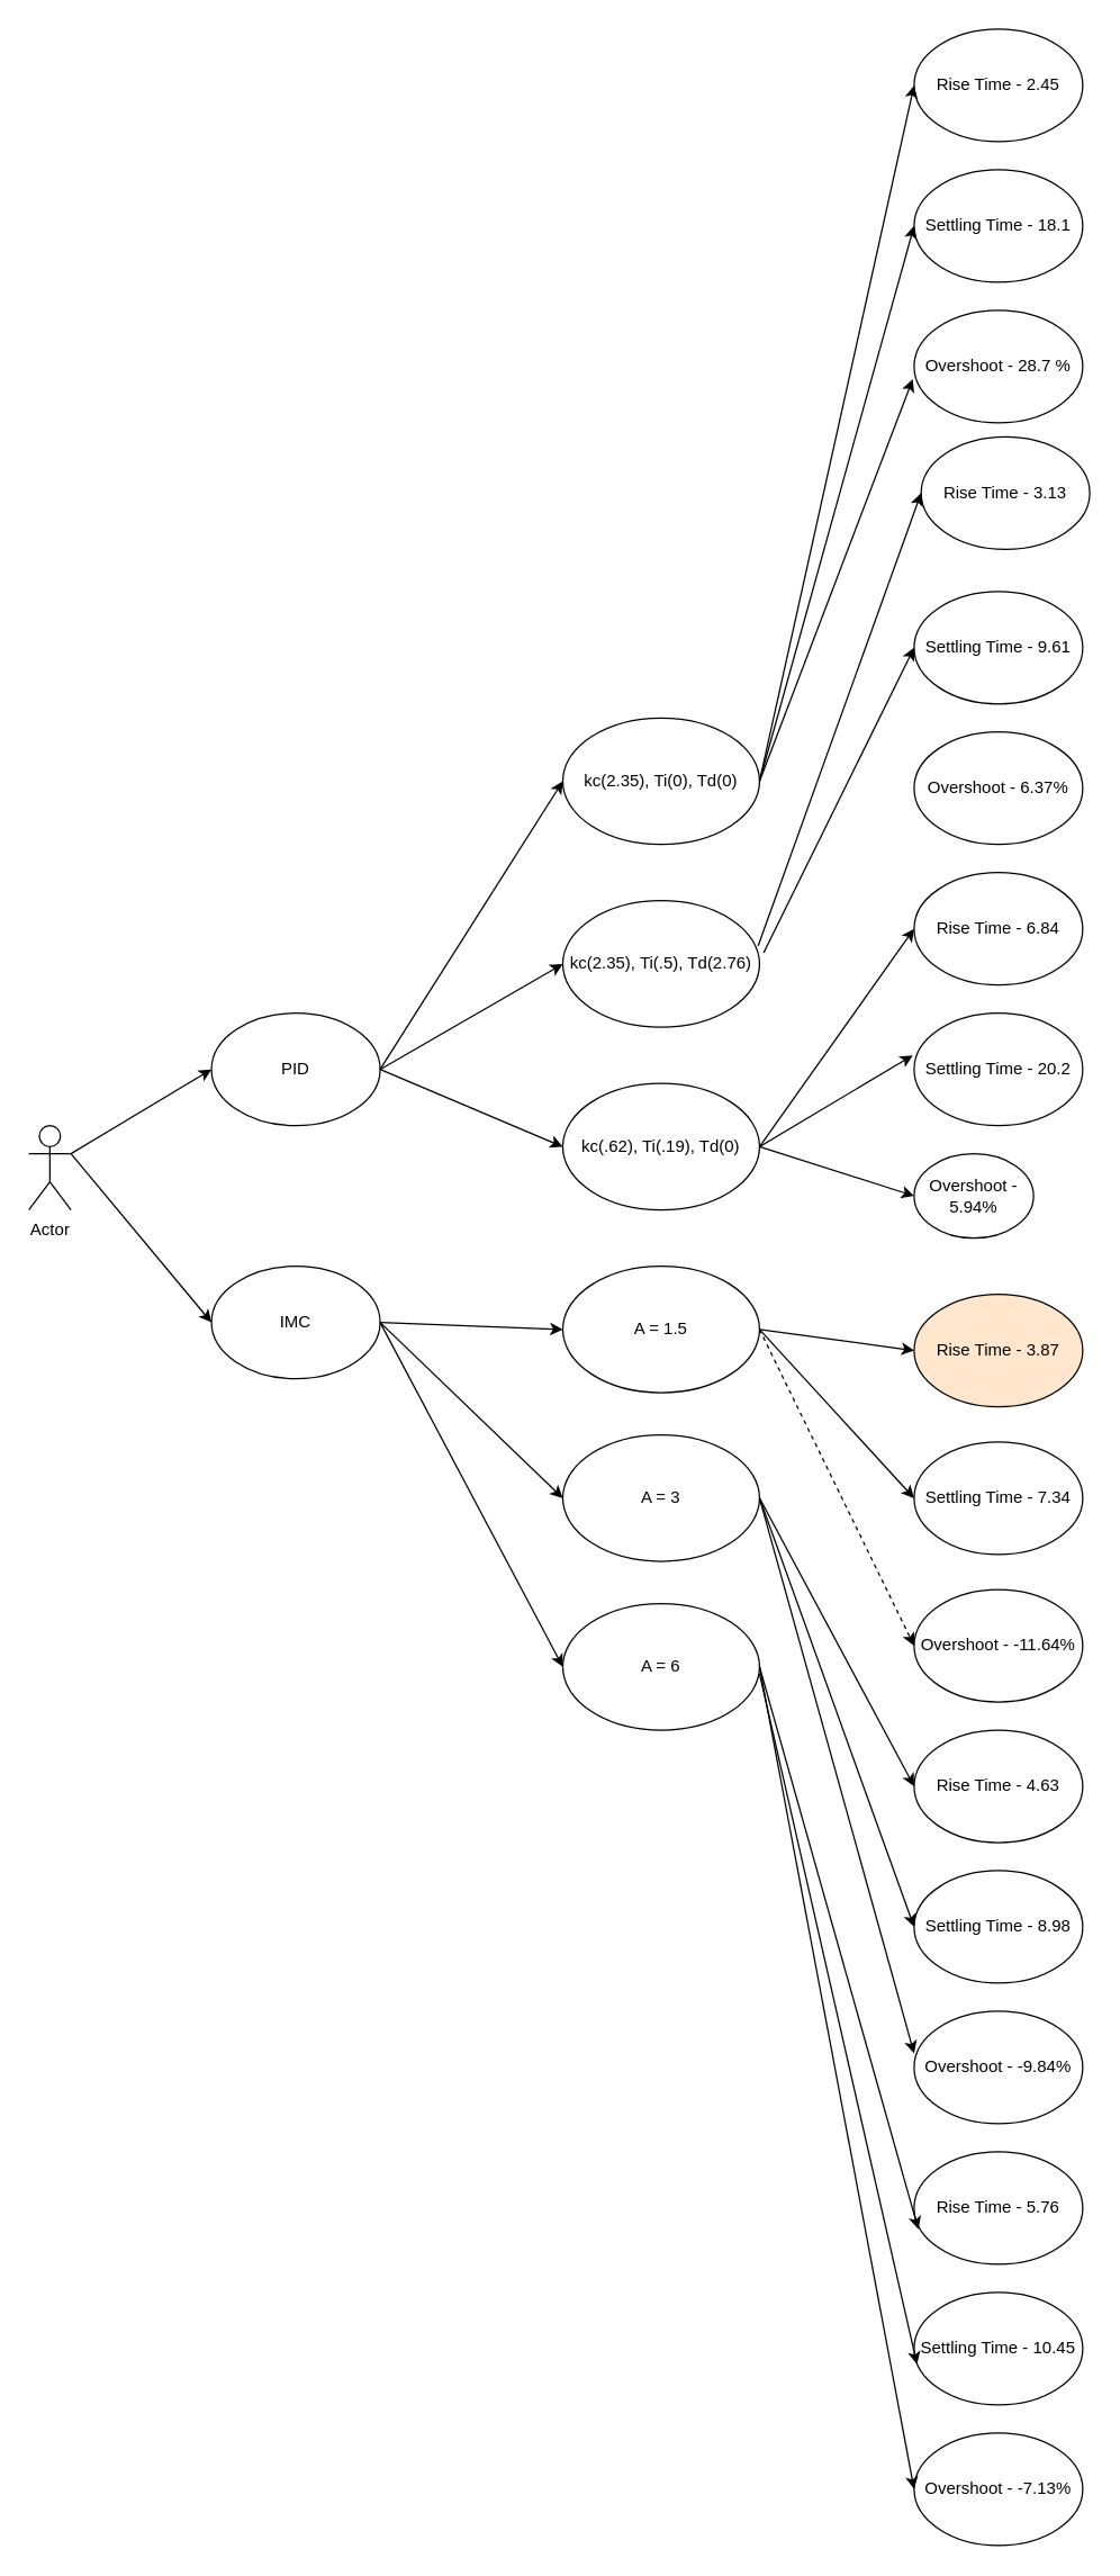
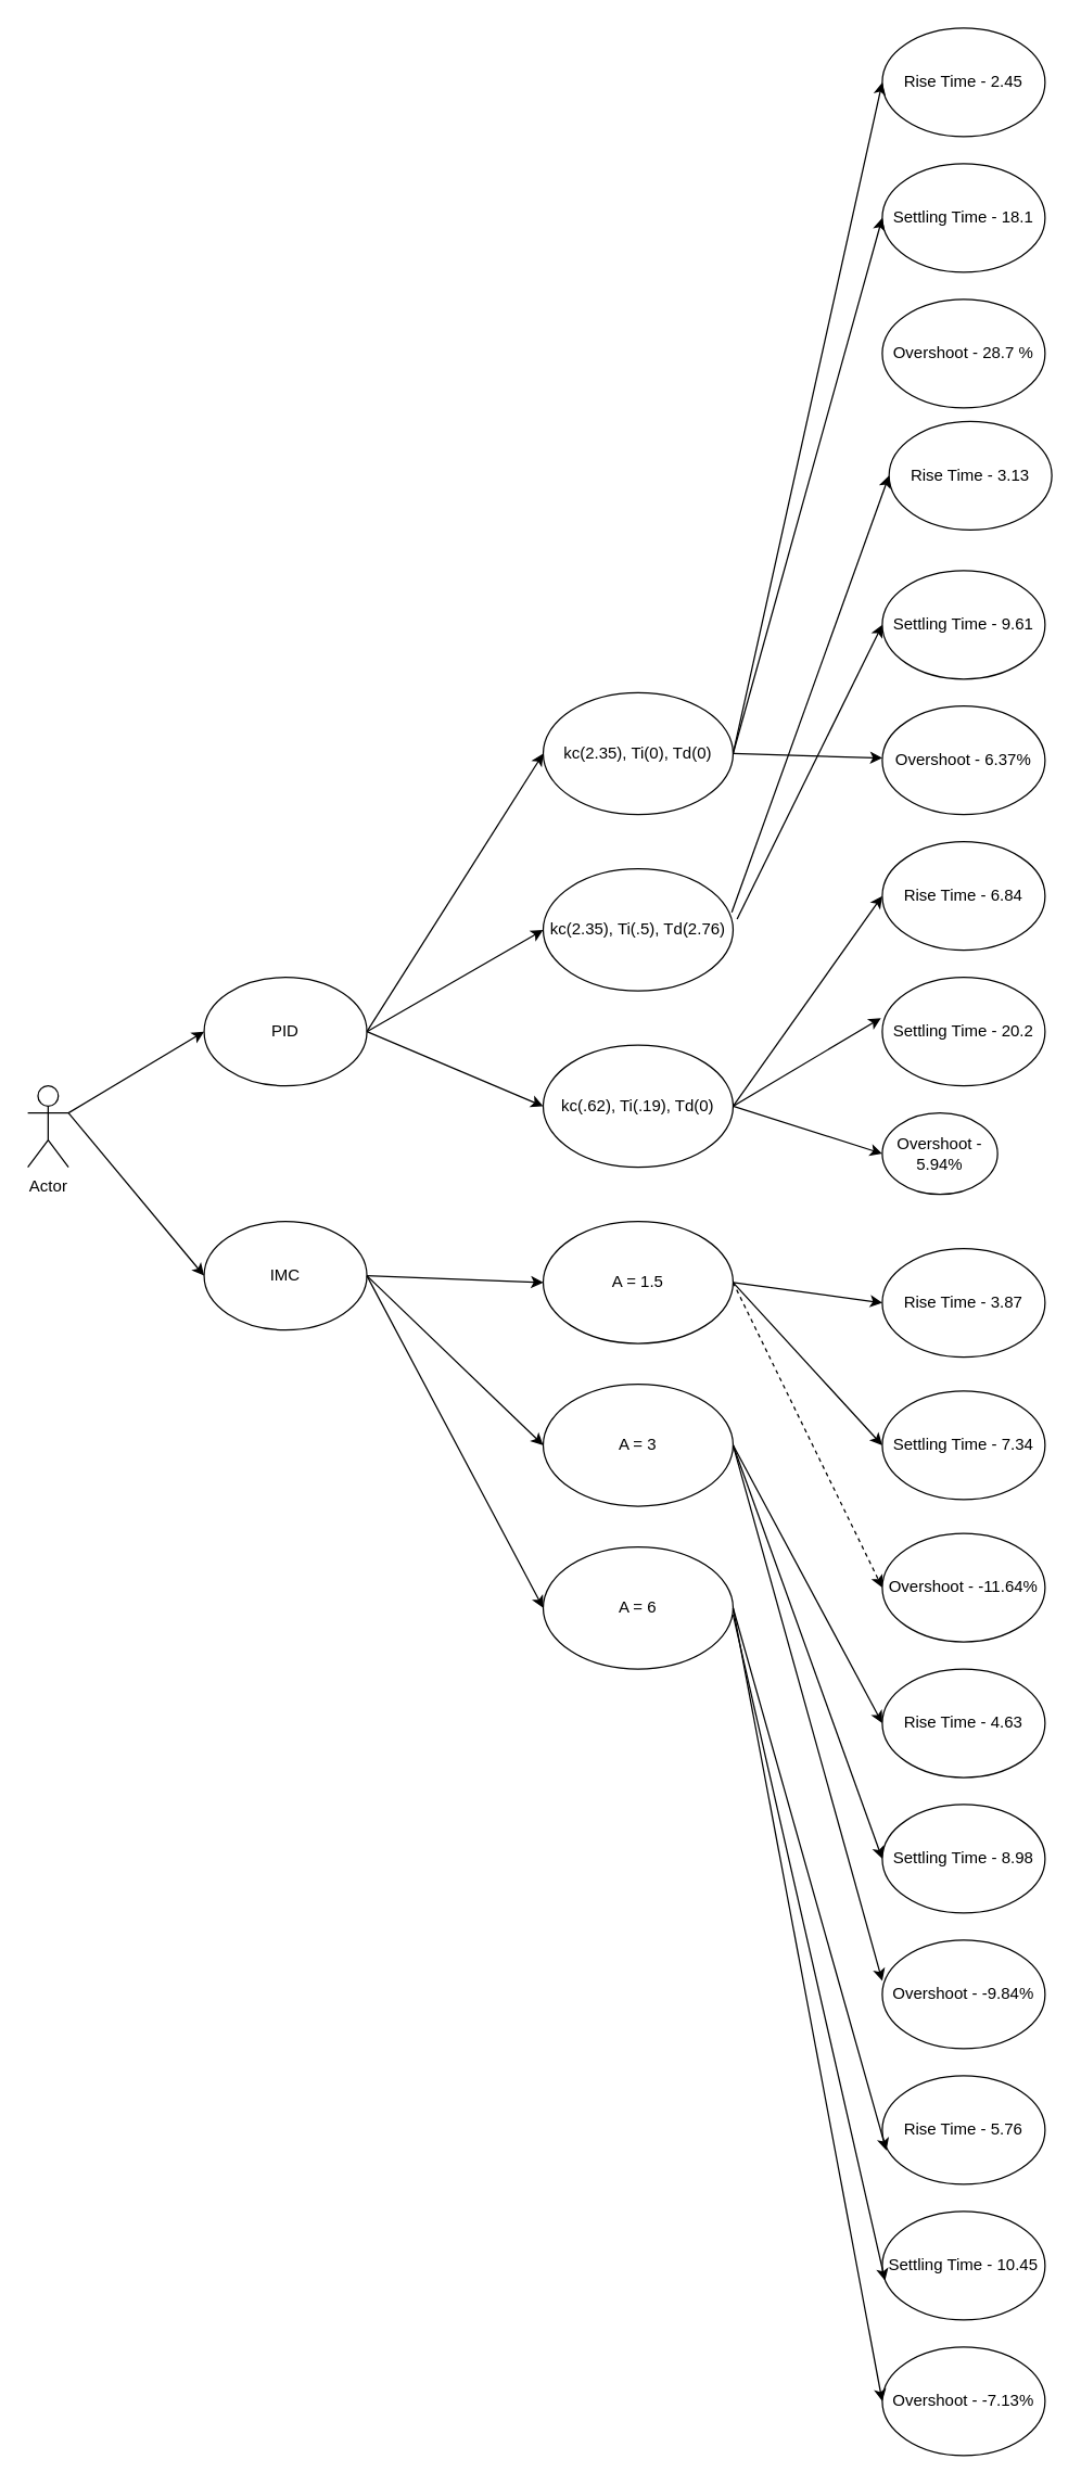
  <mxCell id="0" />
  <mxCell id="1" parent="0" />
  <mxCell id="2" value="Actor" style="shape=umlActor;verticalLabelPosition=bottom;verticalAlign=top;html=1;outlineConnect=0;" vertex="1" parent="1"><mxGeometry x="20" y="800" width="30" height="60" as="geometry" /></mxCell>
  <mxCell id="3" value="PID" style="ellipse;whiteSpace=wrap;html=1;" vertex="1" parent="1"><mxGeometry x="150" y="720" width="120" height="80" as="geometry" /></mxCell>
  <mxCell id="4" value="IMC" style="ellipse;whiteSpace=wrap;html=1;" vertex="1" parent="1"><mxGeometry x="150" y="900" width="120" height="80" as="geometry" /></mxCell>
  <mxCell id="5" value="kc(2.35), Ti(0), Td(0)" style="ellipse;whiteSpace=wrap;html=1;" vertex="1" parent="1"><mxGeometry x="400" y="510" width="140" height="90" as="geometry" /></mxCell>
  <mxCell id="6" value="kc(2.35), Ti(.5), Td(2.76)" style="ellipse;whiteSpace=wrap;html=1;" vertex="1" parent="1"><mxGeometry x="400" y="640" width="140" height="90" as="geometry" /></mxCell>
  <mxCell id="7" value="kc(.62), Ti(.19), Td(0)" style="ellipse;whiteSpace=wrap;html=1;" vertex="1" parent="1"><mxGeometry x="400" y="770" width="140" height="90" as="geometry" /></mxCell>
  <mxCell id="8" value="A = 1.5" style="ellipse;whiteSpace=wrap;html=1;" vertex="1" parent="1"><mxGeometry x="400" y="900" width="140" height="90" as="geometry" /></mxCell>
  <mxCell id="9" value="A = 3" style="ellipse;whiteSpace=wrap;html=1;" vertex="1" parent="1"><mxGeometry x="400" y="1020" width="140" height="90" as="geometry" /></mxCell>
  <mxCell id="10" value="A = 6" style="ellipse;whiteSpace=wrap;html=1;" vertex="1" parent="1"><mxGeometry x="400" y="1140" width="140" height="90" as="geometry" /></mxCell>
  <mxCell id="11" value="Rise Time - 2.45" style="ellipse;whiteSpace=wrap;html=1;" vertex="1" parent="1"><mxGeometry x="650" y="20" width="120" height="80" as="geometry" /></mxCell>
  <mxCell id="12" value="Settling Time - 18.1" style="ellipse;whiteSpace=wrap;html=1;" vertex="1" parent="1"><mxGeometry x="650" y="120" width="120" height="80" as="geometry" /></mxCell>
  <mxCell id="13" value="Overshoot - 28.7 %" style="ellipse;whiteSpace=wrap;html=1;" vertex="1" parent="1"><mxGeometry x="650" y="220" width="120" height="80" as="geometry" /></mxCell>
  <mxCell id="14" value="Rise Time - 3.13" style="ellipse;whiteSpace=wrap;html=1;" vertex="1" parent="1"><mxGeometry x="655" y="310" width="120" height="80" as="geometry" /></mxCell>
  <mxCell id="15" value="Settling Time - 9.61" style="ellipse;whiteSpace=wrap;html=1;" vertex="1" parent="1"><mxGeometry x="650" y="420" width="120" height="80" as="geometry" /></mxCell>
  <mxCell id="16" value="Overshoot - 6.37%" style="ellipse;whiteSpace=wrap;html=1;" vertex="1" parent="1"><mxGeometry x="650" y="520" width="120" height="80" as="geometry" /></mxCell>
  <mxCell id="17" value="Rise Time - 6.84" style="ellipse;whiteSpace=wrap;html=1;" vertex="1" parent="1"><mxGeometry x="650" y="620" width="120" height="80" as="geometry" /></mxCell>
  <mxCell id="18" value="Settling Time - 20.2" style="ellipse;whiteSpace=wrap;html=1;" vertex="1" parent="1"><mxGeometry x="650" y="720" width="120" height="80" as="geometry" /></mxCell>
  <mxCell id="19" value="Overshoot - 5.94%" style="ellipse;whiteSpace=wrap;html=1;" vertex="1" parent="1"><mxGeometry x="650" y="820" width="85" height="60" as="geometry" /></mxCell>
- <mxCell id="20" value="Rise Time - 3.87" style="ellipse;whiteSpace=wrap;html=1;fillColor=#ffe6cc;" vertex="1" parent="1"><mxGeometry x="650" y="920" width="120" height="80" as="geometry" /></mxCell>
+ <mxCell id="20" value="Rise Time - 3.87" style="ellipse;whiteSpace=wrap;html=1;" vertex="1" parent="1"><mxGeometry x="650" y="920" width="120" height="80" as="geometry" /></mxCell>
  <mxCell id="21" value="Settling Time - 7.34" style="ellipse;whiteSpace=wrap;html=1;" vertex="1" parent="1"><mxGeometry x="650" y="1025" width="120" height="80" as="geometry" /></mxCell>
  <mxCell id="22" value="Overshoot - -11.64%" style="ellipse;whiteSpace=wrap;html=1;" vertex="1" parent="1"><mxGeometry x="650" y="1130" width="120" height="80" as="geometry" /></mxCell>
  <mxCell id="23" value="Rise Time - 4.63" style="ellipse;whiteSpace=wrap;html=1;" vertex="1" parent="1"><mxGeometry x="650" y="1230" width="120" height="80" as="geometry" /></mxCell>
  <mxCell id="24" value="Settling Time - 8.98" style="ellipse;whiteSpace=wrap;html=1;" vertex="1" parent="1"><mxGeometry x="650" y="1330" width="120" height="80" as="geometry" /></mxCell>
  <mxCell id="25" value="Overshoot - -9.84%" style="ellipse;whiteSpace=wrap;html=1;" vertex="1" parent="1"><mxGeometry x="650" y="1430" width="120" height="80" as="geometry" /></mxCell>
  <mxCell id="26" value="Rise Time - 5.76" style="ellipse;whiteSpace=wrap;html=1;" vertex="1" parent="1"><mxGeometry x="650" y="1530" width="120" height="80" as="geometry" /></mxCell>
  <mxCell id="27" value="Settling Time - 10.45" style="ellipse;whiteSpace=wrap;html=1;" vertex="1" parent="1"><mxGeometry x="650" y="1630" width="120" height="80" as="geometry" /></mxCell>
  <mxCell id="28" value="Overshoot - -7.13%" style="ellipse;whiteSpace=wrap;html=1;" vertex="1" parent="1"><mxGeometry x="650" y="1730" width="120" height="80" as="geometry" /></mxCell>
  <mxCell id="29" value="" style="endArrow=classic;html=1;exitX=1;exitY=0.333;exitDx=0;exitDy=0;exitPerimeter=0;entryX=0;entryY=0.5;entryDx=0;entryDy=0;" edge="1" parent="1" source="2" target="3"><mxGeometry width="50" height="50" relative="1" as="geometry"><mxPoint x="80" y="800" as="sourcePoint" /><mxPoint x="130" y="750" as="targetPoint" /></mxGeometry></mxCell>
  <mxCell id="30" value="" style="endArrow=classic;html=1;exitX=1;exitY=0.333;exitDx=0;exitDy=0;exitPerimeter=0;entryX=0;entryY=0.5;entryDx=0;entryDy=0;" edge="1" parent="1" source="2" target="4"><mxGeometry width="50" height="50" relative="1" as="geometry"><mxPoint x="100" y="880" as="sourcePoint" /><mxPoint x="150" y="830" as="targetPoint" /></mxGeometry></mxCell>
  <mxCell id="31" value="" style="endArrow=classic;html=1;entryX=0;entryY=0.5;entryDx=0;entryDy=0;exitX=1;exitY=0.5;exitDx=0;exitDy=0;" edge="1" parent="1" source="3" target="5"><mxGeometry width="50" height="50" relative="1" as="geometry"><mxPoint x="290" y="700" as="sourcePoint" /><mxPoint x="340" y="650" as="targetPoint" /></mxGeometry></mxCell>
  <mxCell id="32" value="" style="endArrow=classic;html=1;entryX=0;entryY=0.5;entryDx=0;entryDy=0;exitX=1;exitY=0.5;exitDx=0;exitDy=0;" edge="1" parent="1" source="3" target="6"><mxGeometry width="50" height="50" relative="1" as="geometry"><mxPoint x="290" y="770" as="sourcePoint" /><mxPoint x="340" y="720" as="targetPoint" /></mxGeometry></mxCell>
  <mxCell id="33" value="" style="endArrow=classic;html=1;entryX=0;entryY=0.5;entryDx=0;entryDy=0;exitX=1;exitY=0.5;exitDx=0;exitDy=0;" edge="1" parent="1" source="3" target="7"><mxGeometry width="50" height="50" relative="1" as="geometry"><mxPoint x="310" y="840" as="sourcePoint" /><mxPoint x="360" y="790" as="targetPoint" /></mxGeometry></mxCell>
  <mxCell id="34" value="" style="endArrow=classic;html=1;exitX=1;exitY=0.5;exitDx=0;exitDy=0;entryX=0;entryY=0.5;entryDx=0;entryDy=0;" edge="1" parent="1" source="4" target="8"><mxGeometry width="50" height="50" relative="1" as="geometry"><mxPoint x="290" y="910" as="sourcePoint" /><mxPoint x="340" y="860" as="targetPoint" /></mxGeometry></mxCell>
  <mxCell id="35" value="" style="endArrow=classic;html=1;exitX=1;exitY=0.5;exitDx=0;exitDy=0;entryX=0;entryY=0.5;entryDx=0;entryDy=0;" edge="1" parent="1" source="4" target="9"><mxGeometry width="50" height="50" relative="1" as="geometry"><mxPoint x="310" y="960" as="sourcePoint" /><mxPoint x="360" y="910" as="targetPoint" /></mxGeometry></mxCell>
  <mxCell id="36" value="" style="endArrow=classic;html=1;exitX=1;exitY=0.5;exitDx=0;exitDy=0;entryX=0;entryY=0.5;entryDx=0;entryDy=0;" edge="1" parent="1" source="4" target="10"><mxGeometry width="50" height="50" relative="1" as="geometry"><mxPoint x="300" y="1030" as="sourcePoint" /><mxPoint x="350" y="980" as="targetPoint" /></mxGeometry></mxCell>
- <mxCell id="37" value="" style="endArrow=classic;html=1;entryX=-0.008;entryY=0.613;entryDx=0;entryDy=0;entryPerimeter=0;exitX=1;exitY=0.5;exitDx=0;exitDy=0;" edge="1" parent="1" source="5" target="13"><mxGeometry width="50" height="50" relative="1" as="geometry"><mxPoint x="450" y="360" as="sourcePoint" /><mxPoint x="500" y="310" as="targetPoint" /></mxGeometry></mxCell>
+ <mxCell id="37" value="" style="endArrow=classic;html=1;exitX=1;exitY=0.5;exitDx=0;exitDy=0;" edge="1" parent="1" source="5" target="16"><mxGeometry width="50" height="50" relative="1" as="geometry"><mxPoint x="450" y="360" as="sourcePoint" /><mxPoint x="500" y="310" as="targetPoint" /></mxGeometry></mxCell>
  <mxCell id="38" value="" style="endArrow=classic;html=1;exitX=0.993;exitY=0.356;exitDx=0;exitDy=0;exitPerimeter=0;entryX=0;entryY=0.5;entryDx=0;entryDy=0;" edge="1" parent="1" source="6" target="14"><mxGeometry width="50" height="50" relative="1" as="geometry"><mxPoint x="500" y="370" as="sourcePoint" /><mxPoint x="550" y="320" as="targetPoint" /></mxGeometry></mxCell>
  <mxCell id="39" value="" style="endArrow=classic;html=1;entryX=0;entryY=0.5;entryDx=0;entryDy=0;exitX=1;exitY=0.5;exitDx=0;exitDy=0;" edge="1" parent="1" source="7" target="17"><mxGeometry width="50" height="50" relative="1" as="geometry"><mxPoint x="530" y="480" as="sourcePoint" /><mxPoint x="580" y="430" as="targetPoint" /></mxGeometry></mxCell>
  <mxCell id="40" value="" style="endArrow=classic;html=1;entryX=0;entryY=0.5;entryDx=0;entryDy=0;exitX=1.021;exitY=0.411;exitDx=0;exitDy=0;exitPerimeter=0;" edge="1" parent="1" source="6" target="15"><mxGeometry width="50" height="50" relative="1" as="geometry"><mxPoint x="570" y="350" as="sourcePoint" /><mxPoint x="620" y="300" as="targetPoint" /></mxGeometry></mxCell>
  <mxCell id="41" value="" style="endArrow=classic;html=1;entryX=-0.008;entryY=0.375;entryDx=0;entryDy=0;entryPerimeter=0;exitX=1;exitY=0.5;exitDx=0;exitDy=0;" edge="1" parent="1" source="7" target="18"><mxGeometry width="50" height="50" relative="1" as="geometry"><mxPoint x="560" y="550" as="sourcePoint" /><mxPoint x="610" y="500" as="targetPoint" /></mxGeometry></mxCell>
  <mxCell id="42" value="" style="endArrow=classic;html=1;entryX=0;entryY=0.5;entryDx=0;entryDy=0;exitX=1;exitY=0.5;exitDx=0;exitDy=0;" edge="1" parent="1" source="7" target="19"><mxGeometry width="50" height="50" relative="1" as="geometry"><mxPoint x="540" y="610" as="sourcePoint" /><mxPoint x="590" y="560" as="targetPoint" /></mxGeometry></mxCell>
  <mxCell id="43" value="" style="endArrow=classic;html=1;entryX=0;entryY=0.5;entryDx=0;entryDy=0;exitX=1;exitY=0.5;exitDx=0;exitDy=0;" edge="1" parent="1" source="8" target="20"><mxGeometry width="50" height="50" relative="1" as="geometry"><mxPoint x="550" y="660" as="sourcePoint" /><mxPoint x="600" y="610" as="targetPoint" /></mxGeometry></mxCell>
  <mxCell id="44" value="" style="endArrow=classic;html=1;entryX=0;entryY=0.5;entryDx=0;entryDy=0;exitX=1;exitY=0.5;exitDx=0;exitDy=0;" edge="1" parent="1" source="8" target="21"><mxGeometry width="50" height="50" relative="1" as="geometry"><mxPoint x="570" y="730" as="sourcePoint" /><mxPoint x="620" y="680" as="targetPoint" /></mxGeometry></mxCell>
  <mxCell id="45" value="" style="endArrow=classic;html=1;entryX=0;entryY=0.5;entryDx=0;entryDy=0;exitX=1;exitY=0.5;exitDx=0;exitDy=0;dashed=1;" edge="1" parent="1" source="8" target="22"><mxGeometry width="50" height="50" relative="1" as="geometry"><mxPoint x="560" y="810" as="sourcePoint" /><mxPoint x="610" y="760" as="targetPoint" /></mxGeometry></mxCell>
  <mxCell id="46" value="" style="endArrow=classic;html=1;entryX=0;entryY=0.5;entryDx=0;entryDy=0;exitX=1;exitY=0.5;exitDx=0;exitDy=0;" edge="1" parent="1" source="9" target="23"><mxGeometry width="50" height="50" relative="1" as="geometry"><mxPoint x="550" y="880" as="sourcePoint" /><mxPoint x="600" y="830" as="targetPoint" /></mxGeometry></mxCell>
  <mxCell id="47" value="" style="endArrow=classic;html=1;entryX=0;entryY=0.5;entryDx=0;entryDy=0;exitX=1;exitY=0.5;exitDx=0;exitDy=0;" edge="1" parent="1" source="9" target="24"><mxGeometry width="50" height="50" relative="1" as="geometry"><mxPoint x="560" y="930" as="sourcePoint" /><mxPoint x="610" y="880" as="targetPoint" /></mxGeometry></mxCell>
  <mxCell id="48" value="" style="endArrow=classic;html=1;entryX=0;entryY=0.5;entryDx=0;entryDy=0;exitX=1;exitY=0.5;exitDx=0;exitDy=0;" edge="1" parent="1" source="10" target="28"><mxGeometry width="50" height="50" relative="1" as="geometry"><mxPoint x="530" y="1250" as="sourcePoint" /><mxPoint x="580" y="1300" as="targetPoint" /></mxGeometry></mxCell>
  <mxCell id="49" value="" style="endArrow=classic;html=1;entryX=0.017;entryY=0.638;entryDx=0;entryDy=0;entryPerimeter=0;" edge="1" parent="1" target="27"><mxGeometry width="50" height="50" relative="1" as="geometry"><mxPoint x="540" y="1190" as="sourcePoint" /><mxPoint x="610" y="1150" as="targetPoint" /></mxGeometry></mxCell>
  <mxCell id="50" value="" style="endArrow=classic;html=1;entryX=0.025;entryY=0.688;entryDx=0;entryDy=0;entryPerimeter=0;exitX=1;exitY=0.5;exitDx=0;exitDy=0;" edge="1" parent="1" source="10" target="26"><mxGeometry width="50" height="50" relative="1" as="geometry"><mxPoint x="540" y="1160" as="sourcePoint" /><mxPoint x="590" y="1110" as="targetPoint" /></mxGeometry></mxCell>
  <mxCell id="51" value="" style="endArrow=classic;html=1;exitX=1;exitY=0.5;exitDx=0;exitDy=0;" edge="1" parent="1" source="9"><mxGeometry width="50" height="50" relative="1" as="geometry"><mxPoint x="560" y="1100" as="sourcePoint" /><mxPoint x="650" y="1460" as="targetPoint" /></mxGeometry></mxCell>
  <mxCell id="52" value="" style="endArrow=classic;html=1;entryX=0;entryY=0.5;entryDx=0;entryDy=0;exitX=1;exitY=0.5;exitDx=0;exitDy=0;" edge="1" parent="1" source="5" target="11"><mxGeometry width="50" height="50" relative="1" as="geometry"><mxPoint x="460" y="310" as="sourcePoint" /><mxPoint x="510" y="260" as="targetPoint" /></mxGeometry></mxCell>
  <mxCell id="53" value="" style="endArrow=classic;html=1;exitX=1;exitY=0.5;exitDx=0;exitDy=0;entryX=0;entryY=0.5;entryDx=0;entryDy=0;" edge="1" parent="1" source="5" target="12"><mxGeometry width="50" height="50" relative="1" as="geometry"><mxPoint x="530" y="320" as="sourcePoint" /><mxPoint x="580" y="270" as="targetPoint" /></mxGeometry></mxCell>
